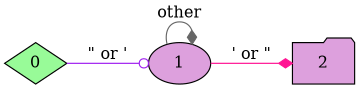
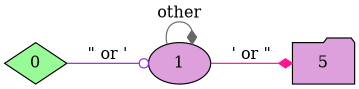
  digraph {
    rankdir=LR
    node [style=filled fillcolor=plum]
    edge [arrowhead=diamond]
-   2 [shape=folder]
+   2 [shape=folder label=5]
    0 [shape=diamond fillcolor=palegreen]
    1 [shape=ellipse]
    0 -> 1 [label="\" or '" color=purple arrowhead=odot]
    1 -> 2 [label="' or \"" color=deeppink]
    1 -> 1 [label=other color=gray40]
  }
